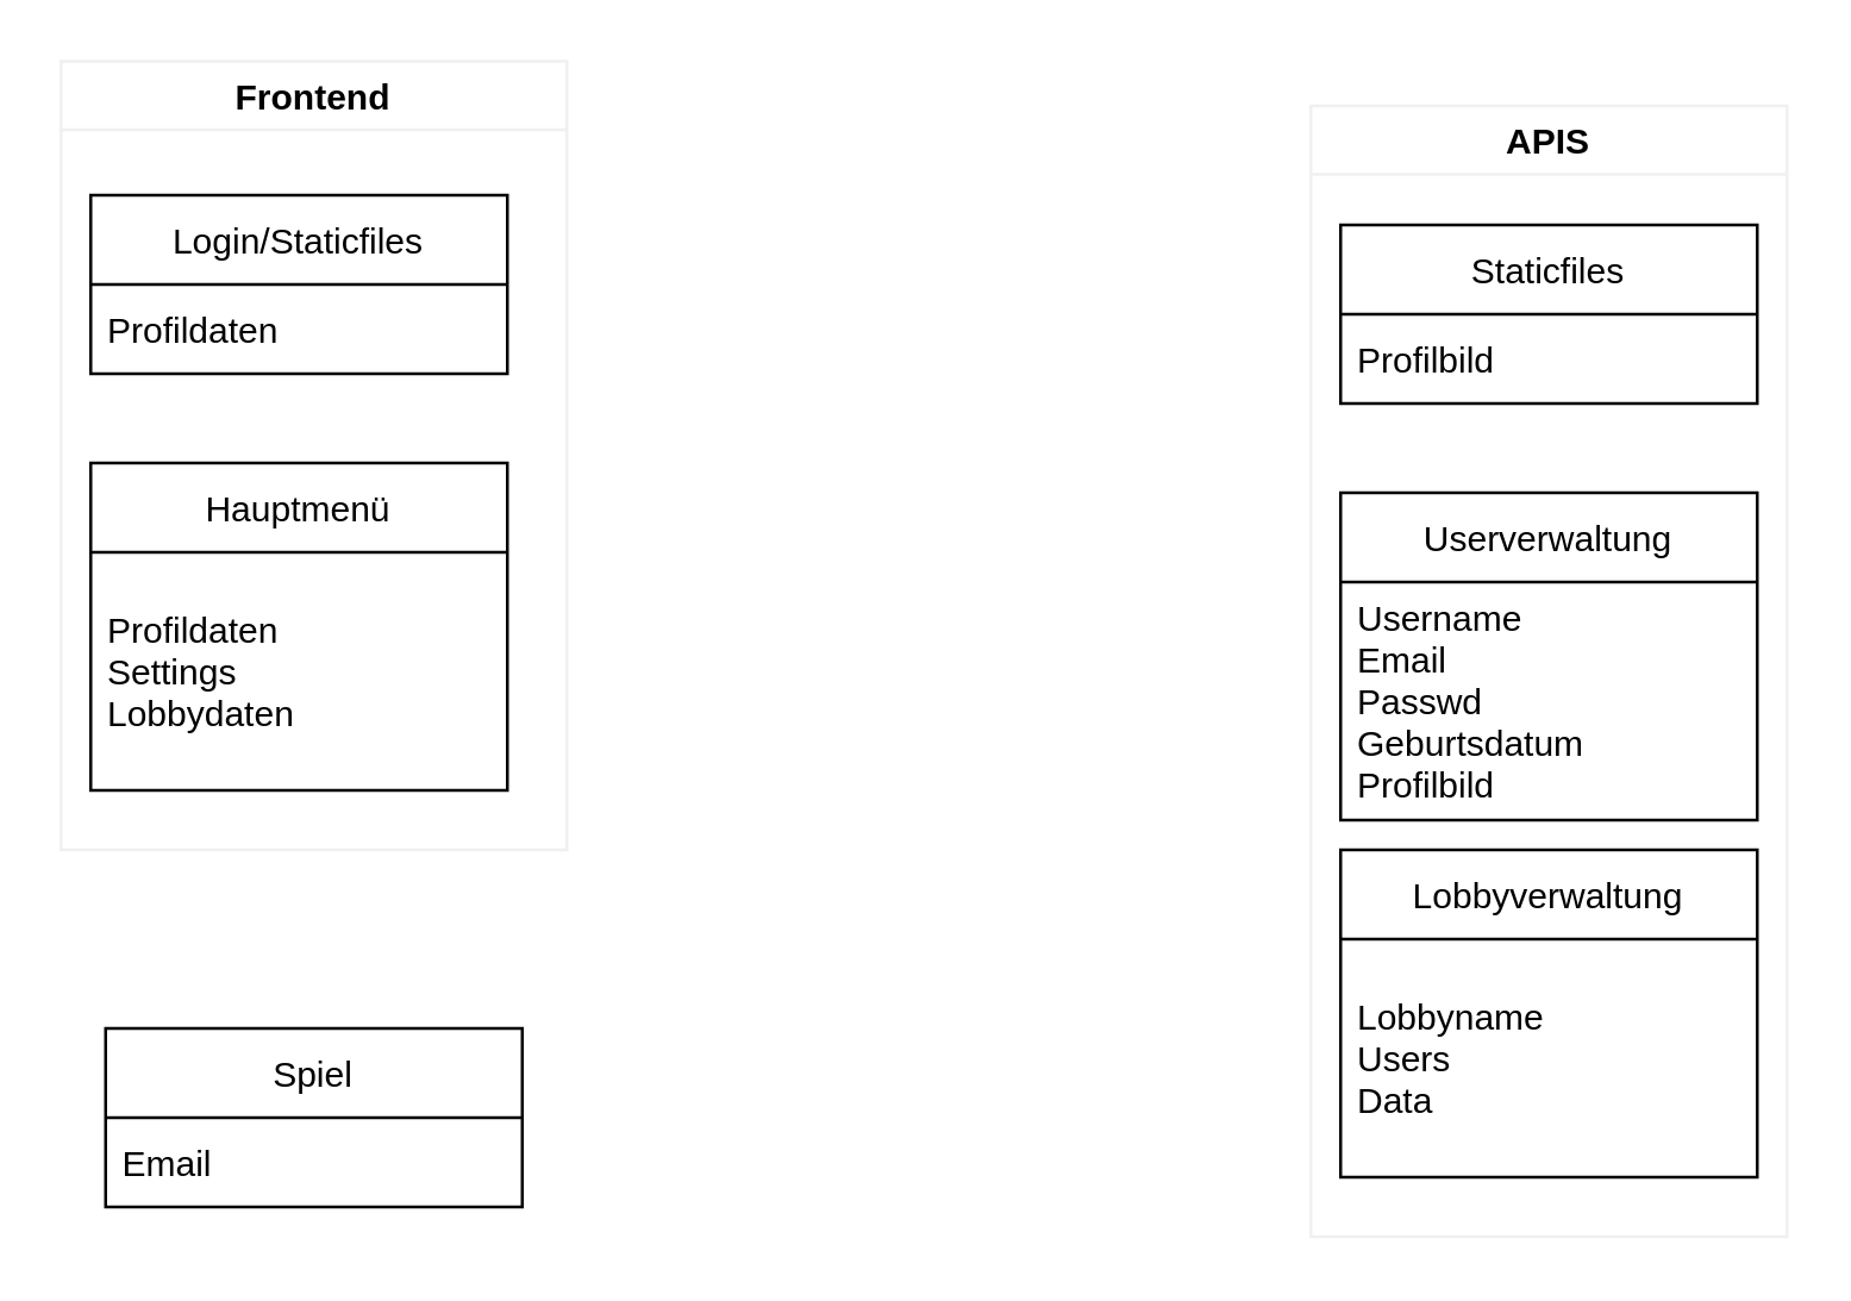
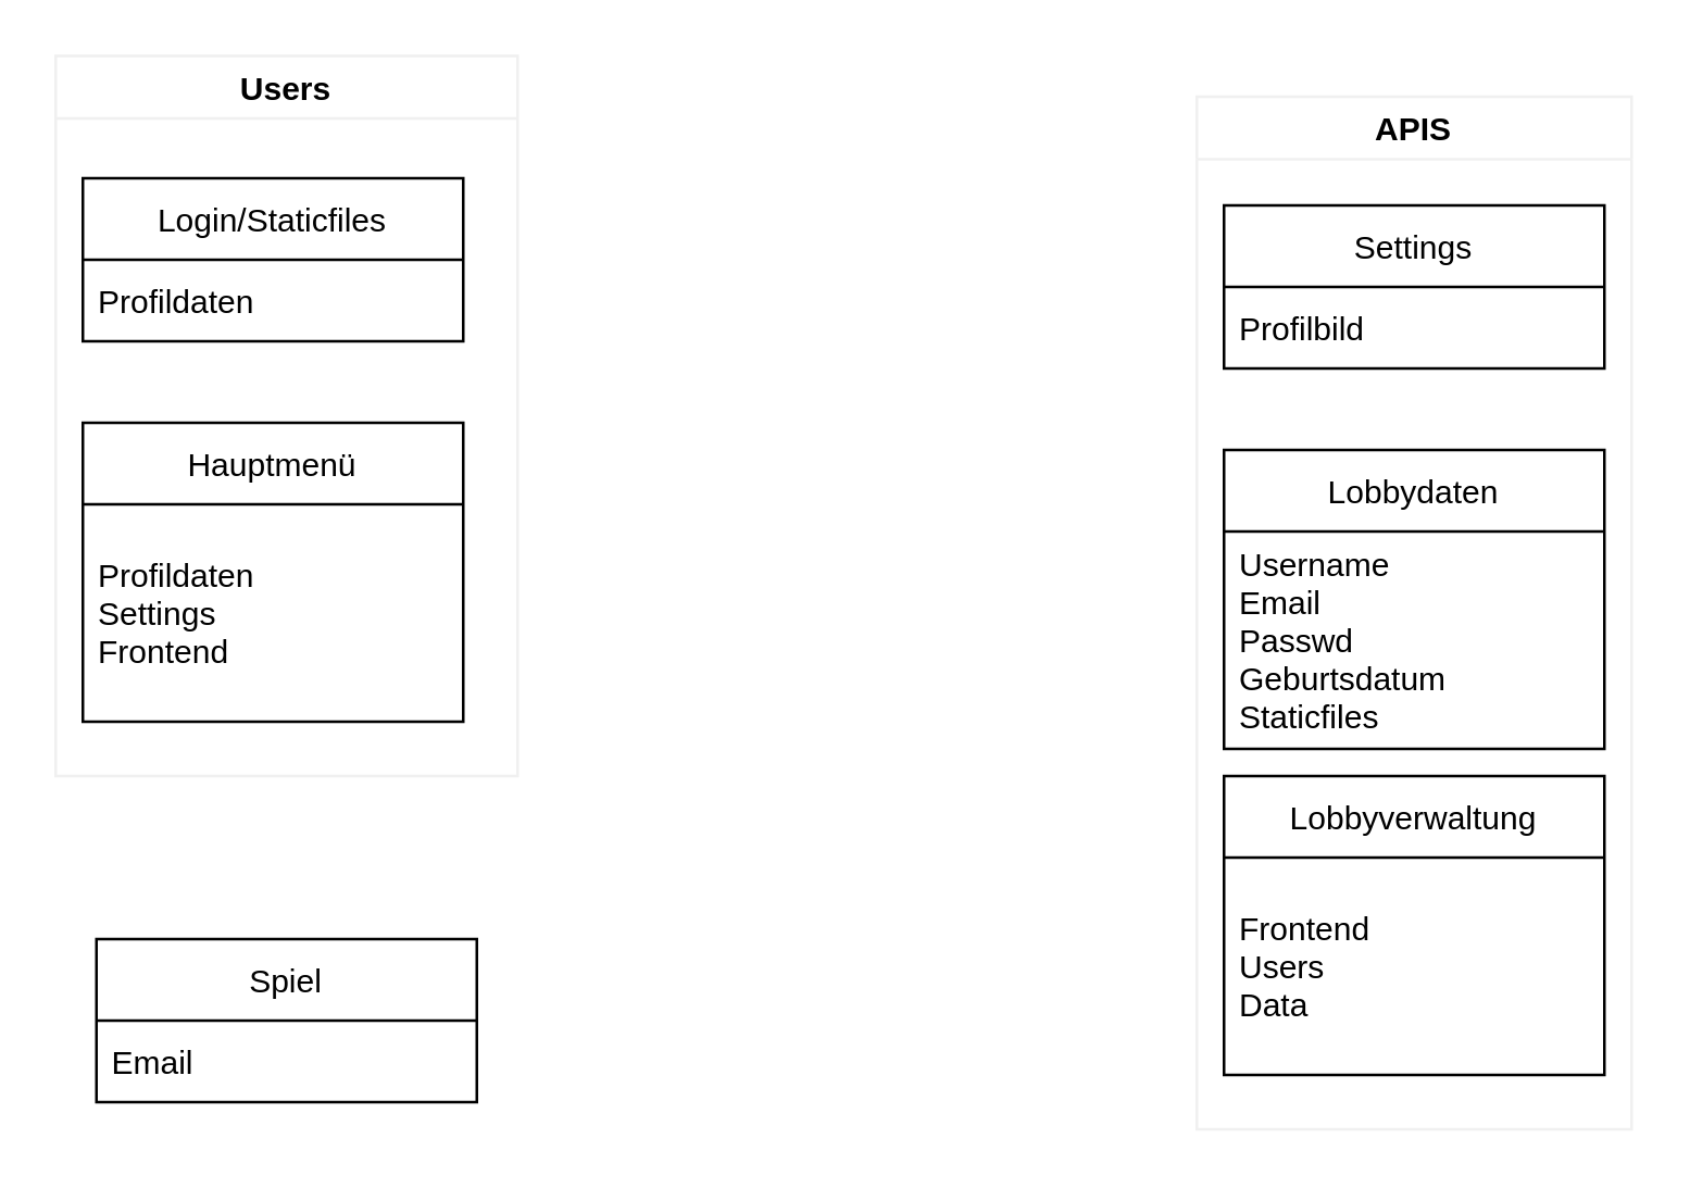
  <mxCell id="0" />
  <mxCell id="1" parent="0" />
- <mxCell id="2" value="Userverwaltung" style="swimlane;fontStyle=0;childLayout=stackLayout;horizontal=1;startSize=30;horizontalStack=0;resizeParent=1;resizeParentMax=0;resizeLast=0;collapsible=1;marginBottom=0;" vertex="1" parent="1"><mxGeometry x="450" y="165" width="140" height="110" as="geometry"><mxRectangle x="-110" y="160" width="120" height="30" as="alternateBounds" /></mxGeometry></mxCell>
- <mxCell id="3" value="Username&#10;Email&#10;Passwd&#10;Geburtsdatum&#10;Profilbild" style="text;strokeColor=none;fillColor=none;align=left;verticalAlign=middle;spacingLeft=4;spacingRight=4;overflow=hidden;points=[[0,0.5],[1,0.5]];portConstraint=eastwest;rotatable=0;" vertex="1" parent="2"><mxGeometry y="30" width="140" height="80" as="geometry" /></mxCell>
+ <mxCell id="2" value="Lobbydaten" style="swimlane;fontStyle=0;childLayout=stackLayout;horizontal=1;startSize=30;horizontalStack=0;resizeParent=1;resizeParentMax=0;resizeLast=0;collapsible=1;marginBottom=0;" vertex="1" parent="1"><mxGeometry x="450" y="165" width="140" height="110" as="geometry"><mxRectangle x="-110" y="160" width="120" height="30" as="alternateBounds" /></mxGeometry></mxCell>
+ <mxCell id="3" value="Username&#10;Email&#10;Passwd&#10;Geburtsdatum&#10;Staticfiles" style="text;strokeColor=none;fillColor=none;align=left;verticalAlign=middle;spacingLeft=4;spacingRight=4;overflow=hidden;points=[[0,0.5],[1,0.5]];portConstraint=eastwest;rotatable=0;" vertex="1" parent="2"><mxGeometry y="30" width="140" height="80" as="geometry" /></mxCell>
  <mxCell id="4" value="Spiel" style="swimlane;fontStyle=0;childLayout=stackLayout;horizontal=1;startSize=30;horizontalStack=0;resizeParent=1;resizeParentMax=0;resizeLast=0;collapsible=1;marginBottom=0;" vertex="1" parent="1"><mxGeometry x="35" y="345" width="140" height="60" as="geometry"><mxRectangle x="-110" y="160" width="120" height="30" as="alternateBounds" /></mxGeometry></mxCell>
  <mxCell id="5" value="Email" style="text;strokeColor=none;fillColor=none;align=left;verticalAlign=middle;spacingLeft=4;spacingRight=4;overflow=hidden;points=[[0,0.5],[1,0.5]];portConstraint=eastwest;rotatable=0;" vertex="1" parent="4"><mxGeometry y="30" width="140" height="30" as="geometry" /></mxCell>
  <mxCell id="6" value="Login/Staticfiles" style="swimlane;fontStyle=0;childLayout=stackLayout;horizontal=1;startSize=30;horizontalStack=0;resizeParent=1;resizeParentMax=0;resizeLast=0;collapsible=1;marginBottom=0;" vertex="1" parent="1"><mxGeometry x="30" y="65" width="140" height="60" as="geometry"><mxRectangle x="-110" y="160" width="120" height="30" as="alternateBounds" /></mxGeometry></mxCell>
  <mxCell id="7" value="Profildaten" style="text;strokeColor=none;fillColor=none;align=left;verticalAlign=middle;spacingLeft=4;spacingRight=4;overflow=hidden;points=[[0,0.5],[1,0.5]];portConstraint=eastwest;rotatable=0;" vertex="1" parent="6"><mxGeometry y="30" width="140" height="30" as="geometry" /></mxCell>
- <mxCell id="8" value="Staticfiles" style="swimlane;fontStyle=0;childLayout=stackLayout;horizontal=1;startSize=30;horizontalStack=0;resizeParent=1;resizeParentMax=0;resizeLast=0;collapsible=1;marginBottom=0;" vertex="1" parent="1"><mxGeometry x="450" y="75" width="140" height="60" as="geometry"><mxRectangle x="-110" y="160" width="120" height="30" as="alternateBounds" /></mxGeometry></mxCell>
+ <mxCell id="8" value="Settings" style="swimlane;fontStyle=0;childLayout=stackLayout;horizontal=1;startSize=30;horizontalStack=0;resizeParent=1;resizeParentMax=0;resizeLast=0;collapsible=1;marginBottom=0;" vertex="1" parent="1"><mxGeometry x="450" y="75" width="140" height="60" as="geometry"><mxRectangle x="-110" y="160" width="120" height="30" as="alternateBounds" /></mxGeometry></mxCell>
  <mxCell id="9" value="Profilbild" style="text;strokeColor=none;fillColor=none;align=left;verticalAlign=middle;spacingLeft=4;spacingRight=4;overflow=hidden;points=[[0,0.5],[1,0.5]];portConstraint=eastwest;rotatable=0;" vertex="1" parent="8"><mxGeometry y="30" width="140" height="30" as="geometry" /></mxCell>
  <mxCell id="10" value="APIS" style="swimlane;strokeColor=#F0F0F0;fillColor=none;" vertex="1" parent="1"><mxGeometry x="440" y="35" width="160" height="380" as="geometry" /></mxCell>
  <mxCell id="11" value="Lobbyverwaltung" style="swimlane;fontStyle=0;childLayout=stackLayout;horizontal=1;startSize=30;horizontalStack=0;resizeParent=1;resizeParentMax=0;resizeLast=0;collapsible=1;marginBottom=0;" vertex="1" parent="10"><mxGeometry x="10" y="250" width="140" height="110" as="geometry"><mxRectangle x="-110" y="160" width="120" height="30" as="alternateBounds" /></mxGeometry></mxCell>
- <mxCell id="12" value="Lobbyname&#10;Users&#10;Data" style="text;strokeColor=none;fillColor=none;align=left;verticalAlign=middle;spacingLeft=4;spacingRight=4;overflow=hidden;points=[[0,0.5],[1,0.5]];portConstraint=eastwest;rotatable=0;" vertex="1" parent="11"><mxGeometry y="30" width="140" height="80" as="geometry" /></mxCell>
+ <mxCell id="12" value="Frontend&#10;Users&#10;Data" style="text;strokeColor=none;fillColor=none;align=left;verticalAlign=middle;spacingLeft=4;spacingRight=4;overflow=hidden;points=[[0,0.5],[1,0.5]];portConstraint=eastwest;rotatable=0;" vertex="1" parent="11"><mxGeometry y="30" width="140" height="80" as="geometry" /></mxCell>
  <mxCell id="13" value="Hauptmenü" style="swimlane;fontStyle=0;childLayout=stackLayout;horizontal=1;startSize=30;horizontalStack=0;resizeParent=1;resizeParentMax=0;resizeLast=0;collapsible=1;marginBottom=0;" vertex="1" parent="1"><mxGeometry x="30" y="155" width="140" height="110" as="geometry"><mxRectangle x="-110" y="160" width="120" height="30" as="alternateBounds" /></mxGeometry></mxCell>
- <mxCell id="14" value="Profildaten&#10;Settings&#10;Lobbydaten" style="text;strokeColor=none;fillColor=none;align=left;verticalAlign=middle;spacingLeft=4;spacingRight=4;overflow=hidden;points=[[0,0.5],[1,0.5]];portConstraint=eastwest;rotatable=0;" vertex="1" parent="13"><mxGeometry y="30" width="140" height="80" as="geometry" /></mxCell>
- <mxCell id="15" value="Frontend" style="swimlane;strokeColor=#F0F0F0;fillColor=none;" vertex="1" parent="1"><mxGeometry x="20" y="20" width="170" height="265" as="geometry" /></mxCell>
+ <mxCell id="14" value="Profildaten&#10;Settings&#10;Frontend" style="text;strokeColor=none;fillColor=none;align=left;verticalAlign=middle;spacingLeft=4;spacingRight=4;overflow=hidden;points=[[0,0.5],[1,0.5]];portConstraint=eastwest;rotatable=0;" vertex="1" parent="13"><mxGeometry y="30" width="140" height="80" as="geometry" /></mxCell>
+ <mxCell id="15" value="Users" style="swimlane;strokeColor=#F0F0F0;fillColor=none;" vertex="1" parent="1"><mxGeometry x="20" y="20" width="170" height="265" as="geometry" /></mxCell>
